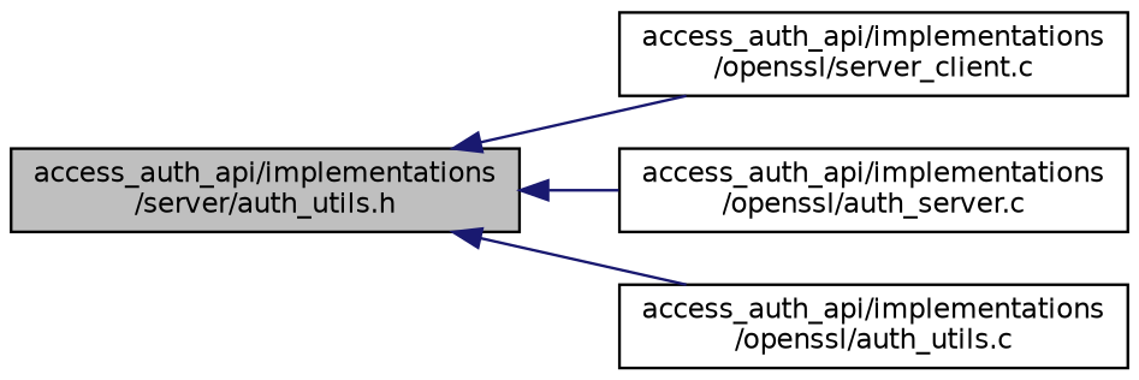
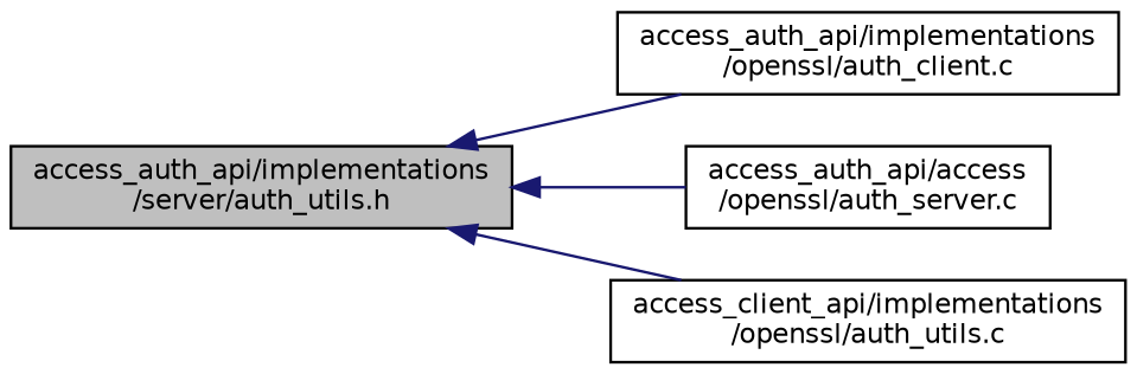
  digraph {
    rankdir=LR
    node [color=black fillcolor=white fontname=Helvetica fontsize=10 shape=record style=filled]
    edge [color=midnightblue dir=back fontname=Helvetica fontsize=10 labelfontname=Helvetica labelfontsize=10 style=solid]
    n1 [fillcolor=grey75 fontcolor=black height=0.2 label="access_auth_api/implementations\l/server/auth_utils.h" width=0.4]
-   n2 [height=0.2 label="access_auth_api/implementations\l/openssl/server_client.c" width=0.4]
-   n3 [height=0.2 label="access_auth_api/implementations\l/openssl/auth_server.c" width=0.4]
-   n4 [height=0.2 label="access_auth_api/implementations\l/openssl/auth_utils.c" width=0.4]
+   n2 [height=0.2 label="access_auth_api/implementations\l/openssl/auth_client.c" width=0.4]
+   n3 [height=0.2 label="access_auth_api/access\l/openssl/auth_server.c" width=0.4]
+   n4 [height=0.2 label="access_client_api/implementations\l/openssl/auth_utils.c" width=0.4]
    n1 -> n2
    n1 -> n3
    n1 -> n4
  }
